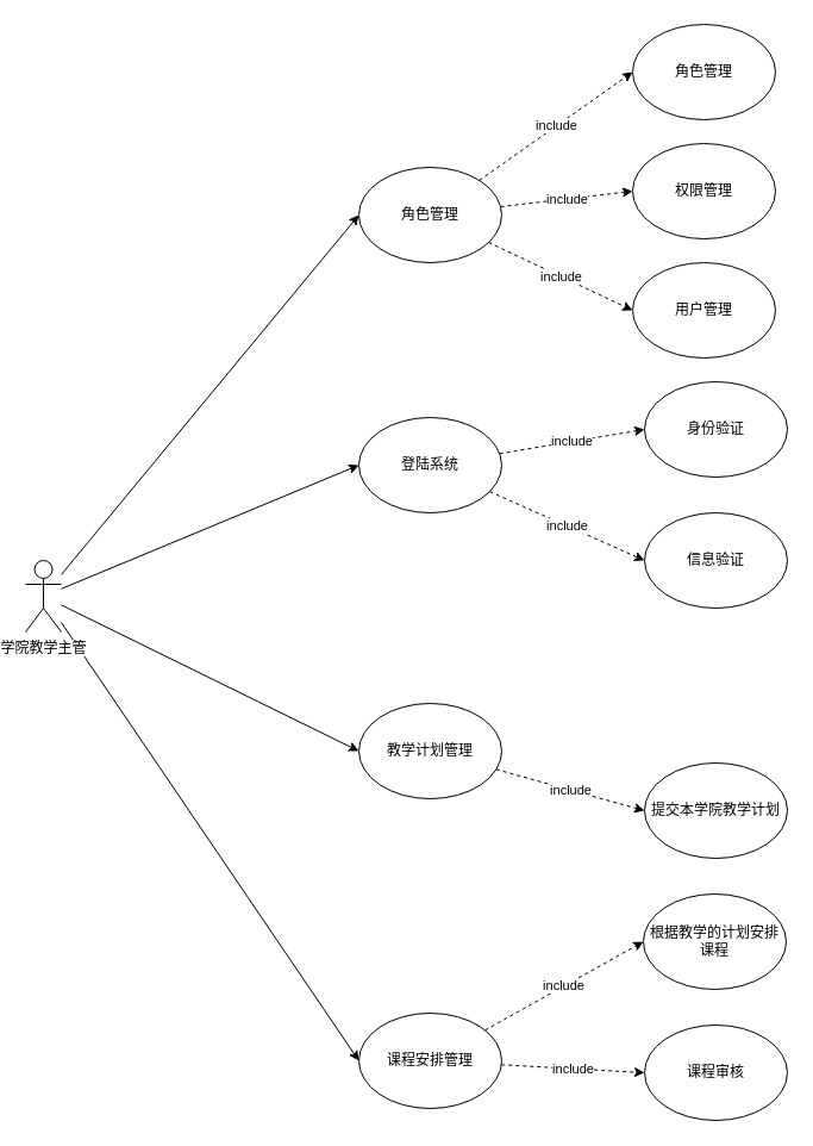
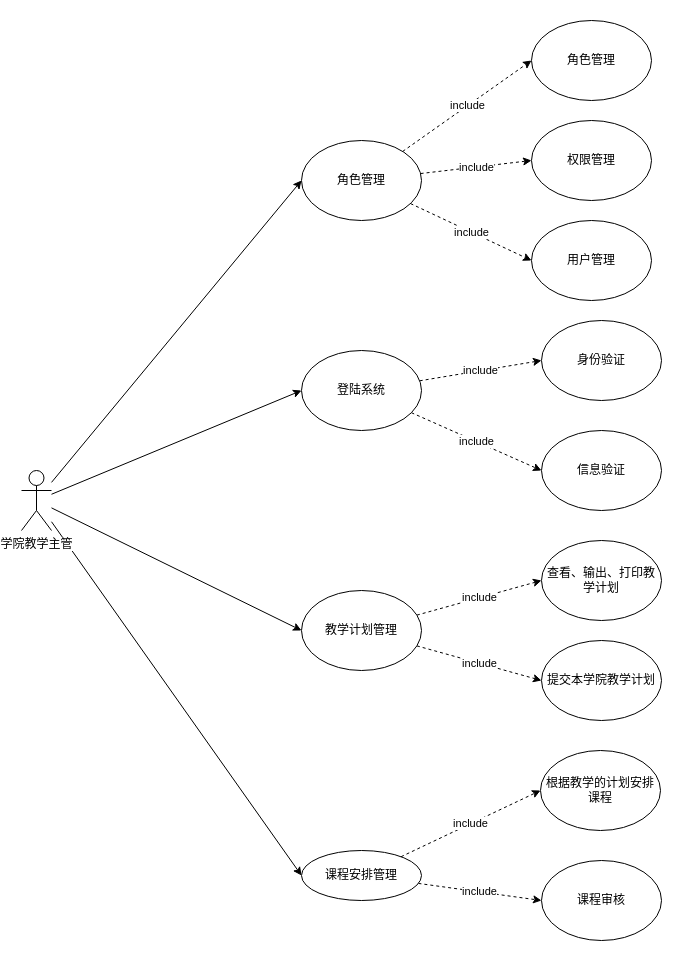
  <mxCell id="0" />
  <mxCell id="1" parent="0" />
  <mxCell id="2" style="rounded=0;orthogonalLoop=1;jettySize=auto;html=1;entryX=0;entryY=0.5;entryDx=0;entryDy=0;" edge="1" parent="1" source="6" target="10"><mxGeometry relative="1" as="geometry"><mxPoint x="250" y="220" as="targetPoint" /></mxGeometry></mxCell>
  <mxCell id="3" style="edgeStyle=none;rounded=0;orthogonalLoop=1;jettySize=auto;html=1;entryX=0;entryY=0.5;entryDx=0;entryDy=0;" edge="1" parent="1" source="6" target="13"><mxGeometry relative="1" as="geometry" /></mxCell>
  <mxCell id="4" style="edgeStyle=none;rounded=0;orthogonalLoop=1;jettySize=auto;html=1;entryX=0;entryY=0.5;entryDx=0;entryDy=0;" edge="1" parent="1" source="6" target="16"><mxGeometry relative="1" as="geometry" /></mxCell>
  <mxCell id="5" style="edgeStyle=none;rounded=0;orthogonalLoop=1;jettySize=auto;html=1;entryX=0;entryY=0.5;entryDx=0;entryDy=0;" edge="1" parent="1" source="6" target="19"><mxGeometry relative="1" as="geometry" /></mxCell>
  <mxCell id="6" value="学院教学主管" style="shape=umlActor;verticalLabelPosition=bottom;labelBackgroundColor=#ffffff;verticalAlign=top;html=1;outlineConnect=0;" vertex="1" parent="1"><mxGeometry x="20" y="470" width="30" height="60" as="geometry" /></mxCell>
  <mxCell id="7" value="include" style="edgeStyle=none;rounded=0;orthogonalLoop=1;jettySize=auto;html=1;entryX=0;entryY=0.5;entryDx=0;entryDy=0;dashed=1;" edge="1" parent="1" source="10" target="20"><mxGeometry relative="1" as="geometry" /></mxCell>
  <mxCell id="8" value="include" style="edgeStyle=none;rounded=0;orthogonalLoop=1;jettySize=auto;html=1;entryX=0;entryY=0.5;entryDx=0;entryDy=0;dashed=1;" edge="1" parent="1" source="10" target="21"><mxGeometry relative="1" as="geometry" /></mxCell>
  <mxCell id="9" value="include" style="edgeStyle=none;rounded=0;orthogonalLoop=1;jettySize=auto;html=1;entryX=0;entryY=0.5;entryDx=0;entryDy=0;dashed=1;" edge="1" parent="1" source="10" target="22"><mxGeometry relative="1" as="geometry" /></mxCell>
  <mxCell id="10" value="角色管理" style="ellipse;whiteSpace=wrap;html=1;" vertex="1" parent="1"><mxGeometry x="300" y="140" width="120" height="80" as="geometry" /></mxCell>
  <mxCell id="11" value="include" style="edgeStyle=none;rounded=0;orthogonalLoop=1;jettySize=auto;html=1;entryX=0;entryY=0.5;entryDx=0;entryDy=0;dashed=1;" edge="1" parent="1" source="13" target="23"><mxGeometry relative="1" as="geometry" /></mxCell>
  <mxCell id="12" value="include" style="edgeStyle=none;rounded=0;orthogonalLoop=1;jettySize=auto;html=1;entryX=0;entryY=0.5;entryDx=0;entryDy=0;dashed=1;" edge="1" parent="1" source="13" target="24"><mxGeometry relative="1" as="geometry" /></mxCell>
  <mxCell id="13" value="登陆系统" style="ellipse;whiteSpace=wrap;html=1;" vertex="1" parent="1"><mxGeometry x="300" y="350" width="120" height="80" as="geometry" /></mxCell>
+ <mxCell id="14" value="include" style="edgeStyle=none;rounded=0;orthogonalLoop=1;jettySize=auto;html=1;entryX=0;entryY=0.5;entryDx=0;entryDy=0;dashed=1;" edge="1" parent="1" source="16" target="25"><mxGeometry relative="1" as="geometry" /></mxCell>
  <mxCell id="15" value="include" style="edgeStyle=none;rounded=0;orthogonalLoop=1;jettySize=auto;html=1;entryX=0;entryY=0.5;entryDx=0;entryDy=0;dashed=1;" edge="1" parent="1" source="16" target="26"><mxGeometry relative="1" as="geometry" /></mxCell>
  <mxCell id="16" value="教学计划管理" style="ellipse;whiteSpace=wrap;html=1;" vertex="1" parent="1"><mxGeometry x="300" y="590" width="120" height="80" as="geometry" /></mxCell>
  <mxCell id="17" value="include" style="edgeStyle=none;rounded=0;orthogonalLoop=1;jettySize=auto;html=1;entryX=0;entryY=0.5;entryDx=0;entryDy=0;dashed=1;" edge="1" parent="1" source="19" target="27"><mxGeometry relative="1" as="geometry" /></mxCell>
  <mxCell id="18" value="include" style="edgeStyle=none;rounded=0;orthogonalLoop=1;jettySize=auto;html=1;entryX=0;entryY=0.5;entryDx=0;entryDy=0;dashed=1;" edge="1" parent="1" source="19" target="28"><mxGeometry relative="1" as="geometry" /></mxCell>
- <mxCell id="19" value="课程安排管理" style="ellipse;whiteSpace=wrap;html=1;" vertex="1" parent="1"><mxGeometry x="300" y="850" width="120" height="80" as="geometry" /></mxCell>
+ <mxCell id="19" value="课程安排管理" style="ellipse;whiteSpace=wrap;html=1;" vertex="1" parent="1"><mxGeometry x="300" y="850" width="120" height="50" as="geometry" /></mxCell>
  <mxCell id="20" value="角色管理" style="ellipse;whiteSpace=wrap;html=1;" vertex="1" parent="1"><mxGeometry x="530" y="20" width="120" height="80" as="geometry" /></mxCell>
  <mxCell id="21" value="权限管理" style="ellipse;whiteSpace=wrap;html=1;" vertex="1" parent="1"><mxGeometry x="530" y="120" width="120" height="80" as="geometry" /></mxCell>
  <mxCell id="22" value="用户管理" style="ellipse;whiteSpace=wrap;html=1;" vertex="1" parent="1"><mxGeometry x="530" y="220" width="120" height="80" as="geometry" /></mxCell>
  <mxCell id="23" value="身份验证" style="ellipse;whiteSpace=wrap;html=1;" vertex="1" parent="1"><mxGeometry x="540" y="320" width="120" height="80" as="geometry" /></mxCell>
  <mxCell id="24" value="信息验证" style="ellipse;whiteSpace=wrap;html=1;" vertex="1" parent="1"><mxGeometry x="540" y="430" width="120" height="80" as="geometry" /></mxCell>
+ <mxCell id="25" value="查看、输出、打印教学计划" style="ellipse;whiteSpace=wrap;html=1;" vertex="1" parent="1"><mxGeometry x="540" y="540" width="120" height="80" as="geometry" /></mxCell>
  <mxCell id="26" value="提交本学院教学计划" style="ellipse;whiteSpace=wrap;html=1;" vertex="1" parent="1"><mxGeometry x="540" y="640" width="120" height="80" as="geometry" /></mxCell>
  <mxCell id="27" value="根据教学的计划安排课程" style="ellipse;whiteSpace=wrap;html=1;" vertex="1" parent="1"><mxGeometry x="539" y="750" width="120" height="80" as="geometry" /></mxCell>
  <mxCell id="28" value="课程审核" style="ellipse;whiteSpace=wrap;html=1;" vertex="1" parent="1"><mxGeometry x="540" y="860" width="120" height="80" as="geometry" /></mxCell>
